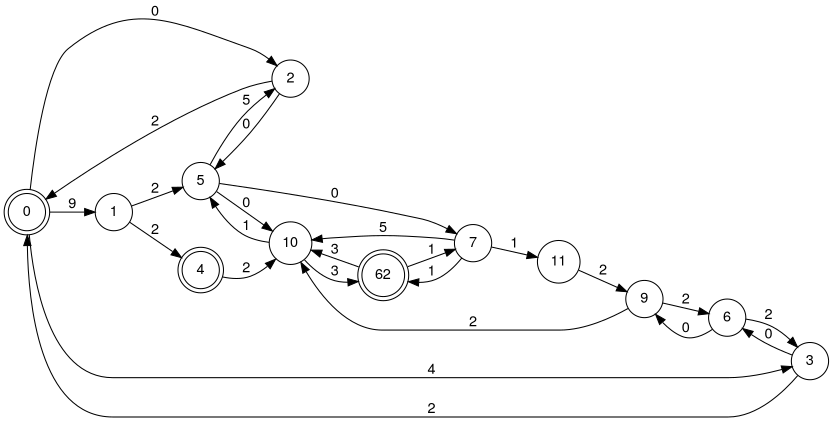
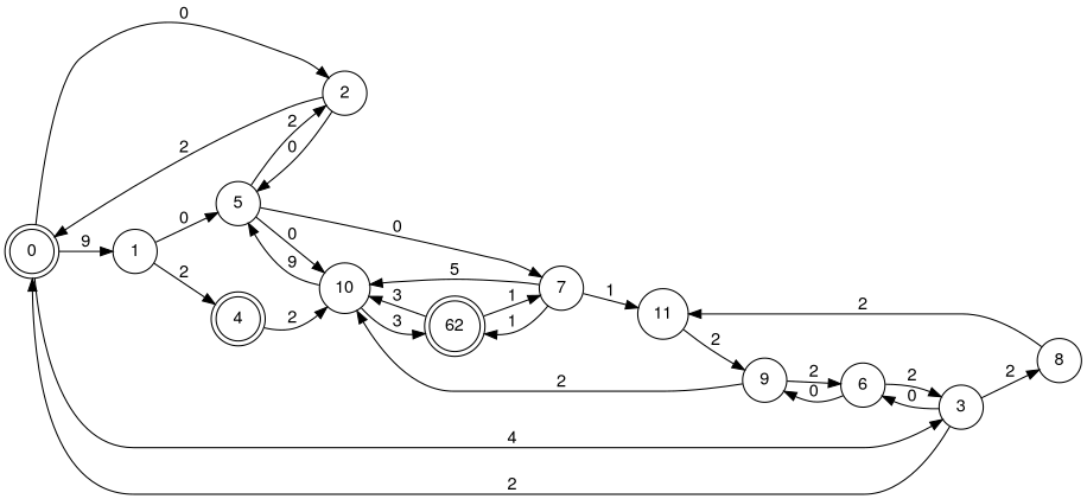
  digraph {
    fontname="Helvetica,Arial,sans-serif"
    rankdir=LR
    node [fontname="Helvetica,Arial,sans-serif" shape=circle]
    edge [fontname="Helvetica,Arial,sans-serif"]
    0 [shape=doublecircle]
    1
    3
    2
    5
    4 [shape=doublecircle]
    6
+   8
    n9 [label=62 shape=doublecircle]
    10
    7
    11
    9
    0 -> 1 [label=9]
    0 -> 3 [label=4]
    0 -> 2 [label=0]
-   1 -> 5 [label=2]
+   1 -> 5 [label=0]
    1 -> 4 [label=2]
    3 -> 0 [label=2]
    3 -> 6 [label=0]
+   3 -> 8 [label=2]
    2 -> 0 [label=2]
    2 -> 5 [label=0]
-   5 -> 2 [label=5]
+   5 -> 2 [label=2]
    5 -> 10 [label=0]
    5 -> 7 [label=0]
    4 -> 10 [label=2]
    6 -> 3 [label=2]
    6 -> 9 [label=0]
+   8 -> 11 [label=2]
    n9 -> 10 [label=3]
    n9 -> 7 [label=1]
-   10 -> 5 [label=1]
+   10 -> 5 [label=9]
    10 -> n9 [label=3]
    7 -> n9 [label=1]
    7 -> 10 [label=5]
    7 -> 11 [label=1]
    11 -> 9 [label=2]
    9 -> 6 [label=2]
    9 -> 10 [label=2]
  }
